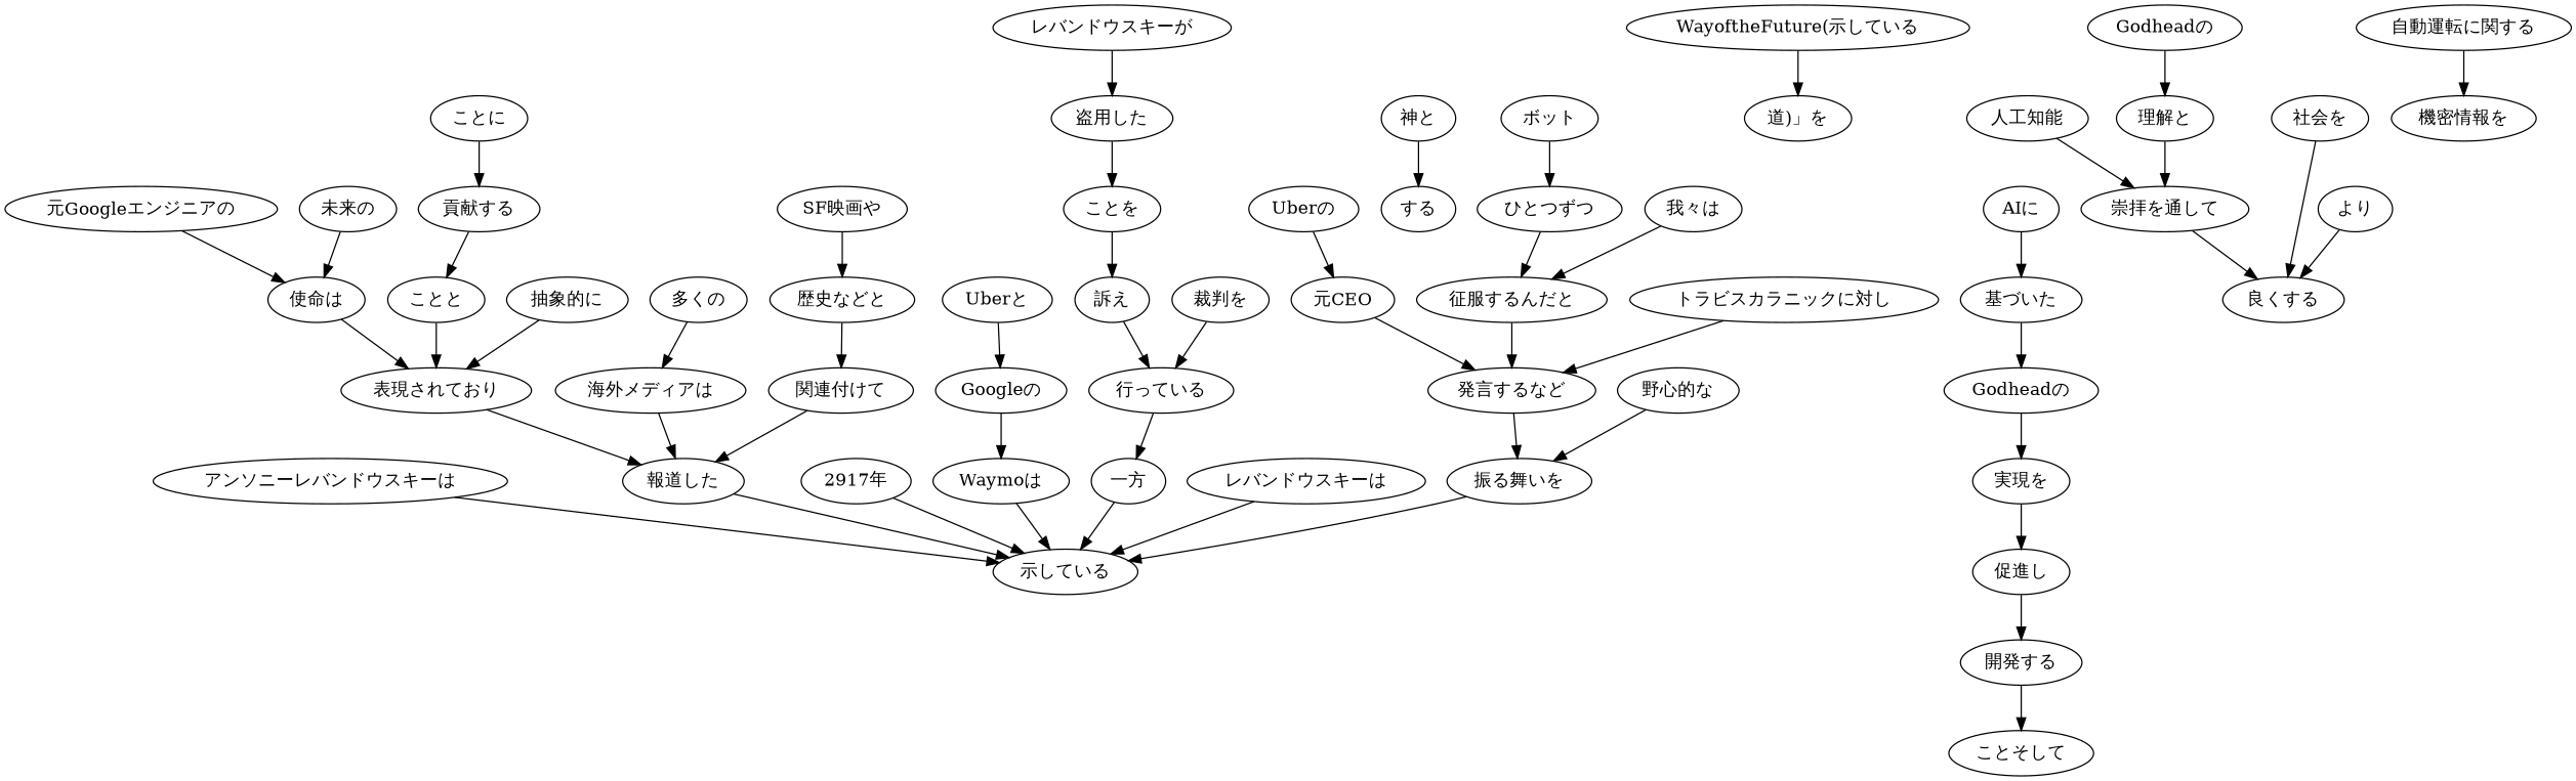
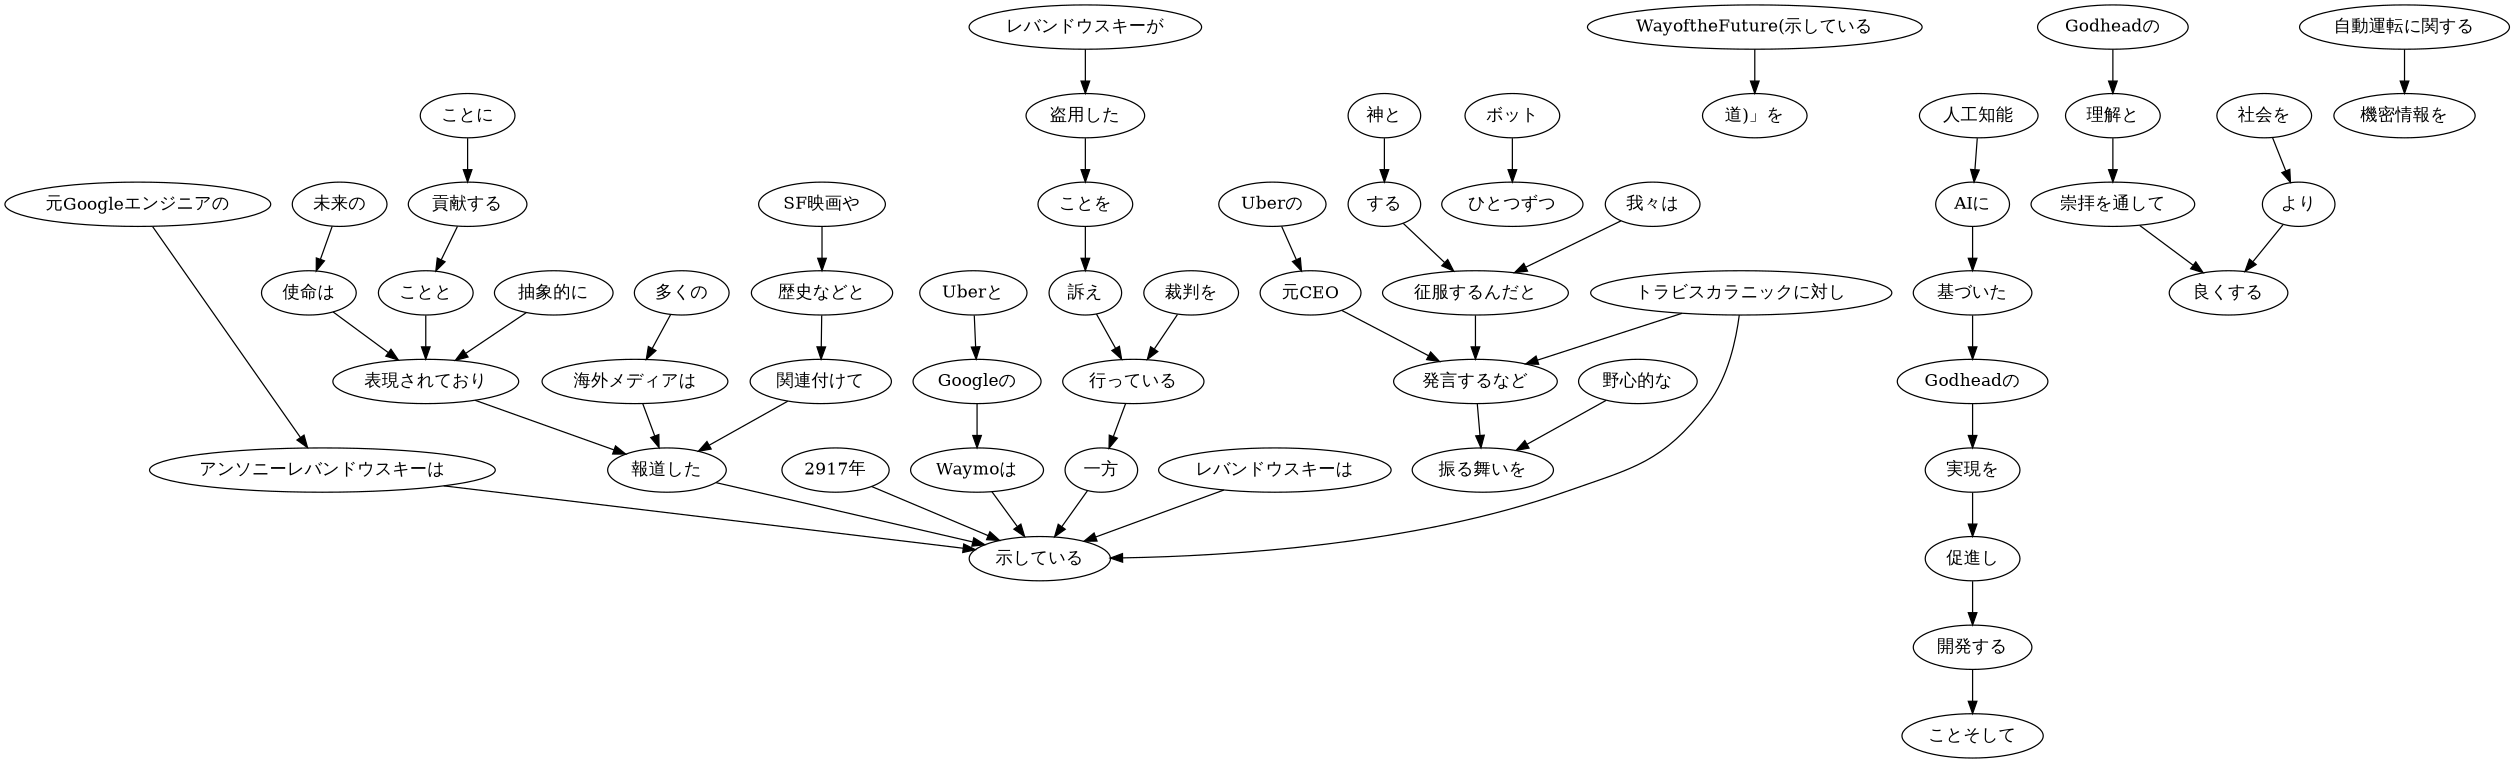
  digraph {
    n1 [label="元Googleエンジニアの"]
    n2 [label="アンソニーレバンドウスキーは"]
    n3 [label="示している"]
    n4 [label="2917年"]
    n5 [label="する"]
    n6 [label="神と"]
    n7 [label="WayoftheFuture(示している"]
    n8 [label="道)」を"]
    n9 [label="未来の"]
    n10 [label="使命は"]
    n11 [label="表現されており"]
    n12 [label="報道した"]
    n13 [label="人工知能"]
    n14 [label="AIに"]
    n15 [label="基づいた"]
    n16 [label="Godheadの"]
    n17 [label="実現を"]
    n18 [label="促進し"]
    n19 [label="開発する"]
    n20 [label="ことそして"]
    n21 [label="ことと"]
    n22 [label="Godheadの"]
    n23 [label="理解と"]
    n24 [label="崇拝を通して"]
    n25 [label="良くする"]
    n26 [label="ことに"]
    n27 [label="貢献する"]
    n28 [label="社会を"]
    n29 [label="より"]
    n30 [label="抽象的に"]
    n31 [label="多くの"]
    n32 [label="海外メディアは"]
    n33 [label="SF映画や"]
    n34 [label="歴史などと"]
    n35 [label="関連付けて"]
    n36 [label="Uberと"]
    n37 [label="Googleの"]
    n38 [label="Waymoは"]
    n39 [label="レバンドウスキーが"]
    n40 [label="盗用した"]
    n41 [label="ことを"]
    n42 [label="訴え"]
    n43 [label="自動運転に関する"]
    n44 [label="機密情報を"]
    n45 [label="行っている"]
    n46 [label="一方"]
    n47 [label="裁判を"]
    n48 [label="レバンドウスキーは"]
    n49 [label="Uberの"]
    n50 [label="元CEO"]
    n51 [label="発言するなど"]
    n52 [label="振る舞いを"]
    n53 [label="トラビスカラニックに対し"]
    n54 [label="ボット"]
    n55 [label="ひとつずつ"]
    n56 [label="征服するんだと"]
    n57 [label="我々は"]
    n58 [label="野心的な"]
-   n1 -> n10
+   n1 -> n2
    n2 -> n3
    n4 -> n3
    n6 -> n5
    n7 -> n8
    n9 -> n10
    n10 -> n11
    n11 -> n12
    n12 -> n3
-   n13 -> n24
+   n13 -> n14
    n14 -> n15
    n15 -> n16
    n16 -> n17
    n17 -> n18
    n18 -> n19
    n19 -> n20
    n21 -> n11
    n22 -> n23
    n23 -> n24
    n24 -> n25
    n26 -> n27
    n27 -> n21
-   n28 -> n25
+   n28 -> n29
    n29 -> n25
    n30 -> n11
    n31 -> n32
    n32 -> n12
    n33 -> n34
    n34 -> n35
    n35 -> n12
    n36 -> n37
    n37 -> n38
    n38 -> n3
    n39 -> n40
    n40 -> n41
    n41 -> n42
    n42 -> n45
    n43 -> n44
    n45 -> n46
    n46 -> n3
    n47 -> n45
    n48 -> n3
    n49 -> n50
    n50 -> n51
    n51 -> n52
-   n52 -> n3
+   n53 -> n3
    n53 -> n51
    n54 -> n55
-   n55 -> n56
+   n5 -> n56
    n56 -> n51
    n57 -> n56
    n58 -> n52
  }
